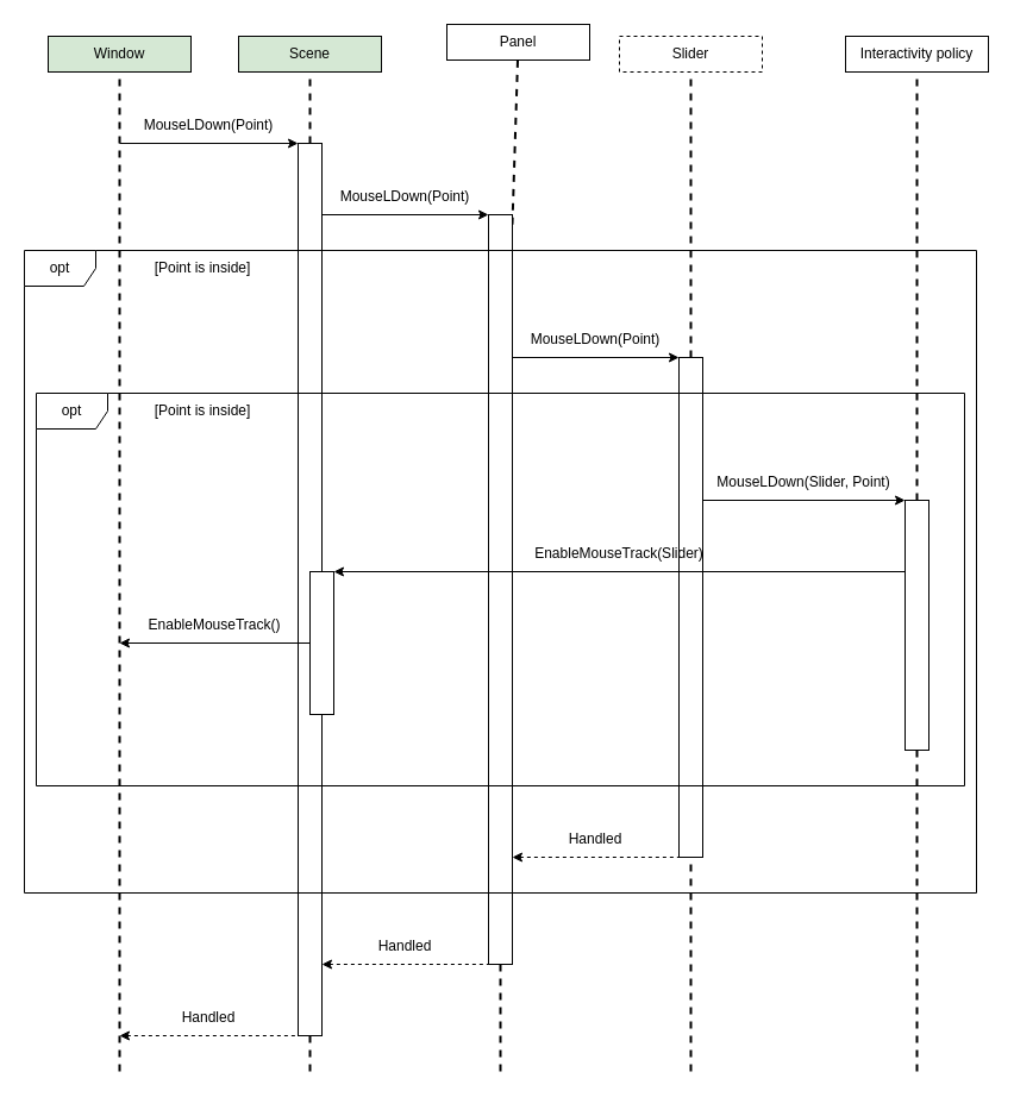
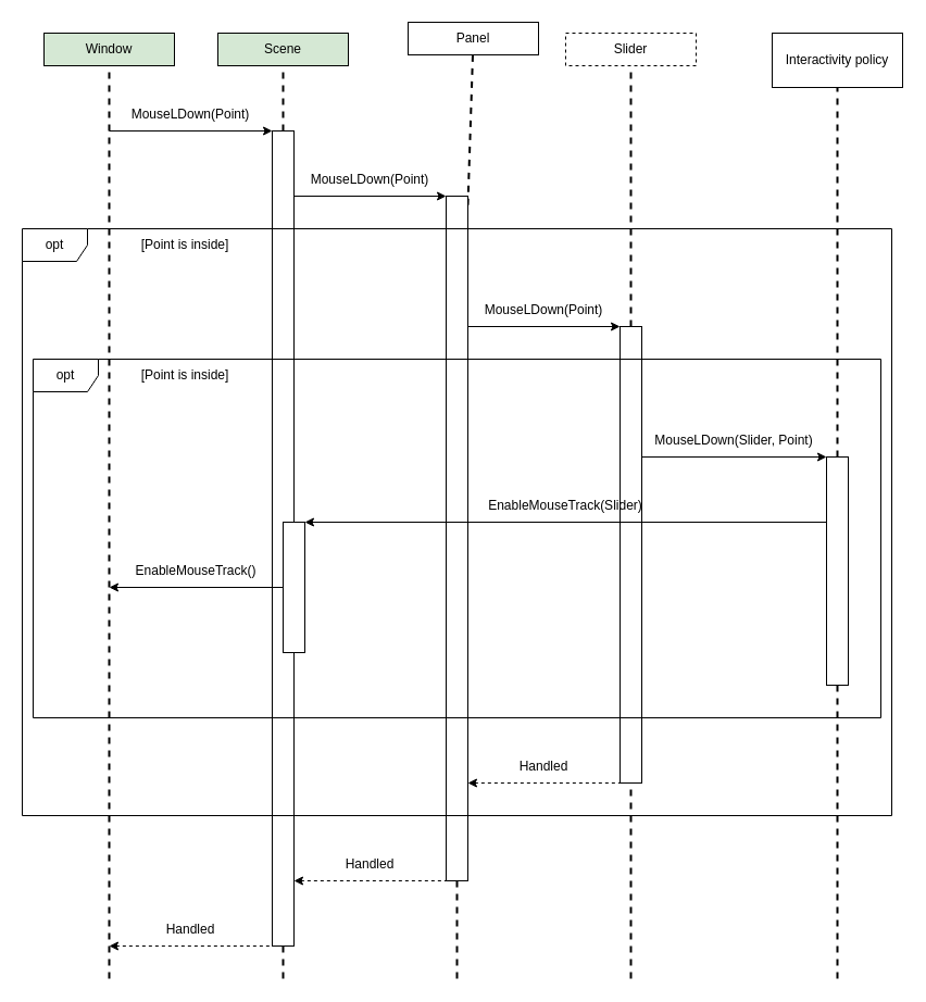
  <mxCell id="0" />
  <mxCell id="1" parent="0" />
  <mxCell id="2" value="Window" style="rounded=0;whiteSpace=wrap;html=1;fillColor=#d5e8d4;" parent="1" vertex="1"><mxGeometry x="40" y="30" width="120" height="30" as="geometry" /></mxCell>
  <mxCell id="3" value="Scene" style="rounded=0;whiteSpace=wrap;html=1;fillColor=#d5e8d4;" parent="1" vertex="1"><mxGeometry x="200" y="30" width="120" height="30" as="geometry" /></mxCell>
  <mxCell id="4" value="Panel" style="rounded=0;whiteSpace=wrap;html=1;" parent="1" vertex="1"><mxGeometry x="375" y="20" width="120" height="30" as="geometry" /></mxCell>
  <mxCell id="5" value="Slider" style="rounded=0;whiteSpace=wrap;html=1;dashed=1;" parent="1" vertex="1"><mxGeometry x="520" y="30" width="120" height="30" as="geometry" /></mxCell>
- <mxCell id="6" value="Interactivity policy" style="rounded=0;whiteSpace=wrap;html=1;" parent="1" vertex="1"><mxGeometry x="710" y="30" width="120" height="30" as="geometry" /></mxCell>
+ <mxCell id="6" value="Interactivity policy" style="rounded=0;whiteSpace=wrap;html=1;" parent="1" vertex="1"><mxGeometry x="710" y="30" width="120" height="50" as="geometry" /></mxCell>
  <mxCell id="7" value="" style="endArrow=none;dashed=1;html=1;strokeWidth=2;rounded=0;" parent="1" target="2" edge="1"><mxGeometry width="50" height="50" relative="1" as="geometry"><mxPoint x="100" y="900" as="sourcePoint" /><mxPoint x="550" y="150" as="targetPoint" /></mxGeometry></mxCell>
  <mxCell id="8" value="" style="endArrow=none;dashed=1;html=1;strokeWidth=2;rounded=0;" parent="1" target="3" edge="1"><mxGeometry width="50" height="50" relative="1" as="geometry"><mxPoint x="260" y="900" as="sourcePoint" /><mxPoint x="260" y="90" as="targetPoint" /></mxGeometry></mxCell>
  <mxCell id="9" value="" style="endArrow=none;dashed=1;html=1;strokeWidth=2;rounded=0;" parent="1" source="16" target="4" edge="1"><mxGeometry width="50" height="50" relative="1" as="geometry"><mxPoint x="420" y="1110" as="sourcePoint" /><mxPoint x="420" y="90" as="targetPoint" /></mxGeometry></mxCell>
  <mxCell id="10" value="" style="endArrow=none;dashed=1;html=1;strokeWidth=2;rounded=0;" parent="1" target="5" edge="1"><mxGeometry width="50" height="50" relative="1" as="geometry"><mxPoint x="580" y="900" as="sourcePoint" /><mxPoint x="580" y="90" as="targetPoint" /></mxGeometry></mxCell>
  <mxCell id="11" value="" style="endArrow=none;dashed=1;html=1;strokeWidth=2;rounded=0;" parent="1" target="6" edge="1"><mxGeometry width="50" height="50" relative="1" as="geometry"><mxPoint x="770" y="900" as="sourcePoint" /><mxPoint x="770" y="90" as="targetPoint" /></mxGeometry></mxCell>
  <mxCell id="12" value="" style="endArrow=classic;html=1;rounded=0;entryX=1;entryY=1;entryDx=0;entryDy=0;exitX=0;exitY=1;exitDx=0;exitDy=0;" parent="1" source="14" target="14" edge="1"><mxGeometry width="50" height="50" relative="1" as="geometry"><mxPoint x="100" y="120" as="sourcePoint" /><mxPoint x="170" y="110" as="targetPoint" /></mxGeometry></mxCell>
  <mxCell id="13" value="" style="rounded=0;whiteSpace=wrap;html=1;" parent="1" vertex="1"><mxGeometry x="250" y="120" width="20" height="750" as="geometry" /></mxCell>
  <mxCell id="14" value="MouseLDown(Point)" style="text;html=1;align=center;verticalAlign=middle;whiteSpace=wrap;rounded=0;" parent="1" vertex="1"><mxGeometry x="100" y="90" width="150" height="30" as="geometry" /></mxCell>
  <mxCell id="15" value="" style="endArrow=none;dashed=1;html=1;strokeWidth=2;rounded=0;" parent="1" target="16" edge="1"><mxGeometry width="50" height="50" relative="1" as="geometry"><mxPoint x="420" y="900" as="sourcePoint" /><mxPoint x="420" y="170" as="targetPoint" /></mxGeometry></mxCell>
  <mxCell id="16" value="" style="rounded=0;whiteSpace=wrap;html=1;" parent="1" vertex="1"><mxGeometry x="410" y="180" width="20" height="630" as="geometry" /></mxCell>
  <mxCell id="17" value="" style="rounded=0;whiteSpace=wrap;html=1;" parent="1" vertex="1"><mxGeometry x="570" y="300" width="20" height="420" as="geometry" /></mxCell>
  <mxCell id="18" value="" style="endArrow=classic;html=1;rounded=0;exitX=0;exitY=1;exitDx=0;exitDy=0;entryX=0;entryY=0;entryDx=0;entryDy=0;" parent="1" source="19" edge="1"><mxGeometry width="50" height="50" relative="1" as="geometry"><mxPoint x="520" y="270" as="sourcePoint" /><mxPoint x="570" y="300" as="targetPoint" /></mxGeometry></mxCell>
  <mxCell id="19" value="MouseLDown(Point)" style="text;html=1;align=center;verticalAlign=middle;whiteSpace=wrap;rounded=0;" parent="1" vertex="1"><mxGeometry x="430" y="270" width="140" height="30" as="geometry" /></mxCell>
  <mxCell id="20" value="opt" style="shape=umlFrame;whiteSpace=wrap;html=1;pointerEvents=0;" parent="1" vertex="1"><mxGeometry x="30" y="330" width="780" height="330" as="geometry" /></mxCell>
  <mxCell id="21" value="[Point is inside]" style="text;html=1;align=center;verticalAlign=middle;whiteSpace=wrap;rounded=0;fillColor=none;strokeColor=none;perimeterSpacing=0;shadow=0;glass=0;container=0;dropTarget=0;backgroundOutline=0;comic=0;fontSize=12;" parent="1" vertex="1"><mxGeometry x="110" y="330" width="120" height="30" as="geometry" /></mxCell>
  <mxCell id="22" value="" style="rounded=0;whiteSpace=wrap;html=1;" parent="1" vertex="1"><mxGeometry x="760" y="420" width="20" height="210" as="geometry" /></mxCell>
  <mxCell id="23" value="" style="endArrow=classic;html=1;rounded=0;exitX=0;exitY=1;exitDx=0;exitDy=0;entryX=1;entryY=1;entryDx=0;entryDy=0;" parent="1" source="24" target="24" edge="1"><mxGeometry width="50" height="50" relative="1" as="geometry"><mxPoint x="680" y="390" as="sourcePoint" /><mxPoint x="730" y="420" as="targetPoint" /></mxGeometry></mxCell>
  <mxCell id="24" value="MouseLDown(Slider, Point)" style="text;html=1;align=center;verticalAlign=middle;whiteSpace=wrap;rounded=0;" parent="1" vertex="1"><mxGeometry x="590" y="390" width="170" height="30" as="geometry" /></mxCell>
  <mxCell id="25" value="" style="endArrow=none;html=1;rounded=0;exitX=0;exitY=1;exitDx=0;exitDy=0;entryX=1;entryY=1;entryDx=0;entryDy=0;startArrow=classic;startFill=1;endFill=0;" parent="1" source="26" target="26" edge="1"><mxGeometry width="50" height="50" relative="1" as="geometry"><mxPoint x="680" y="450" as="sourcePoint" /><mxPoint x="730" y="480" as="targetPoint" /></mxGeometry></mxCell>
  <mxCell id="26" value="EnableMouseTrack(Slider)" style="text;html=1;align=center;verticalAlign=middle;whiteSpace=wrap;rounded=0;" parent="1" vertex="1"><mxGeometry x="280" y="450" width="480" height="30" as="geometry" /></mxCell>
  <mxCell id="27" value="" style="endArrow=none;html=1;rounded=0;exitX=0;exitY=1;exitDx=0;exitDy=0;entryX=1;entryY=1;entryDx=0;entryDy=0;endFill=0;startArrow=classic;startFill=1;" parent="1" source="28" target="28" edge="1"><mxGeometry width="50" height="50" relative="1" as="geometry"><mxPoint y="510" as="sourcePoint" x="0" /><mxPoint x="50" y="540" as="targetPoint" /></mxGeometry></mxCell>
  <mxCell id="28" value="EnableMouseTrack()" style="text;html=1;align=center;verticalAlign=middle;whiteSpace=wrap;rounded=0;" parent="1" vertex="1"><mxGeometry x="100" y="510" width="160" height="30" as="geometry" /></mxCell>
  <mxCell id="29" value="" style="endArrow=classic;html=1;rounded=0;exitX=0;exitY=1;exitDx=0;exitDy=0;entryX=1;entryY=1;entryDx=0;entryDy=0;" parent="1" source="30" target="30" edge="1"><mxGeometry width="50" height="50" relative="1" as="geometry"><mxPoint x="390" y="270" as="sourcePoint" /><mxPoint x="440" y="220" as="targetPoint" /></mxGeometry></mxCell>
  <mxCell id="30" value="MouseLDown(Point)" style="text;html=1;align=center;verticalAlign=middle;whiteSpace=wrap;rounded=0;" parent="1" vertex="1"><mxGeometry x="270" y="150" width="140" height="30" as="geometry" /></mxCell>
  <mxCell id="31" value="opt" style="shape=umlFrame;whiteSpace=wrap;html=1;pointerEvents=0;" parent="1" vertex="1"><mxGeometry x="20" y="210" width="800" height="540" as="geometry" /></mxCell>
  <mxCell id="32" value="[Point is inside]" style="text;html=1;align=center;verticalAlign=middle;whiteSpace=wrap;rounded=0;fillColor=none;strokeColor=none;perimeterSpacing=0;shadow=0;glass=0;container=0;dropTarget=0;backgroundOutline=0;comic=0;fontSize=12;" parent="1" vertex="1"><mxGeometry x="110" y="210" width="120" height="30" as="geometry" /></mxCell>
  <mxCell id="33" value="" style="endArrow=none;html=1;rounded=0;exitX=0;exitY=1;exitDx=0;exitDy=0;entryX=1;entryY=1;entryDx=0;entryDy=0;endFill=0;startArrow=classic;startFill=1;dashed=1;" parent="1" source="34" target="34" edge="1"><mxGeometry width="50" height="50" relative="1" as="geometry"><mxPoint x="510" y="690" as="sourcePoint" /><mxPoint x="560" y="720" as="targetPoint" /></mxGeometry></mxCell>
  <mxCell id="34" value="Handled" style="text;html=1;align=center;verticalAlign=middle;whiteSpace=wrap;rounded=0;" parent="1" vertex="1"><mxGeometry x="430" y="690" width="140" height="30" as="geometry" /></mxCell>
  <mxCell id="35" value="" style="endArrow=none;html=1;rounded=0;exitX=0;exitY=1;exitDx=0;exitDy=0;entryX=1;entryY=1;entryDx=0;entryDy=0;endFill=0;startArrow=classic;startFill=1;dashed=1;" parent="1" source="36" target="36" edge="1"><mxGeometry width="50" height="50" relative="1" as="geometry"><mxPoint x="350" y="780" as="sourcePoint" /><mxPoint x="400" y="810" as="targetPoint" /></mxGeometry></mxCell>
  <mxCell id="36" value="Handled" style="text;html=1;align=center;verticalAlign=middle;whiteSpace=wrap;rounded=0;" parent="1" vertex="1"><mxGeometry x="270" y="780" width="140" height="30" as="geometry" /></mxCell>
  <mxCell id="37" value="" style="endArrow=none;html=1;rounded=0;exitX=0;exitY=1;exitDx=0;exitDy=0;entryX=1;entryY=1;entryDx=0;entryDy=0;endFill=0;startArrow=classic;startFill=1;dashed=1;" parent="1" source="38" target="38" edge="1"><mxGeometry width="50" height="50" relative="1" as="geometry"><mxPoint x="190" y="840" as="sourcePoint" /><mxPoint x="240" y="870" as="targetPoint" /></mxGeometry></mxCell>
  <mxCell id="38" value="Handled" style="text;html=1;align=center;verticalAlign=middle;whiteSpace=wrap;rounded=0;" parent="1" vertex="1"><mxGeometry x="100" y="840" width="150" height="30" as="geometry" /></mxCell>
  <mxCell id="39" value="" style="rounded=0;whiteSpace=wrap;html=1;" parent="1" vertex="1"><mxGeometry x="260" y="480" width="20" height="120" as="geometry" /></mxCell>
